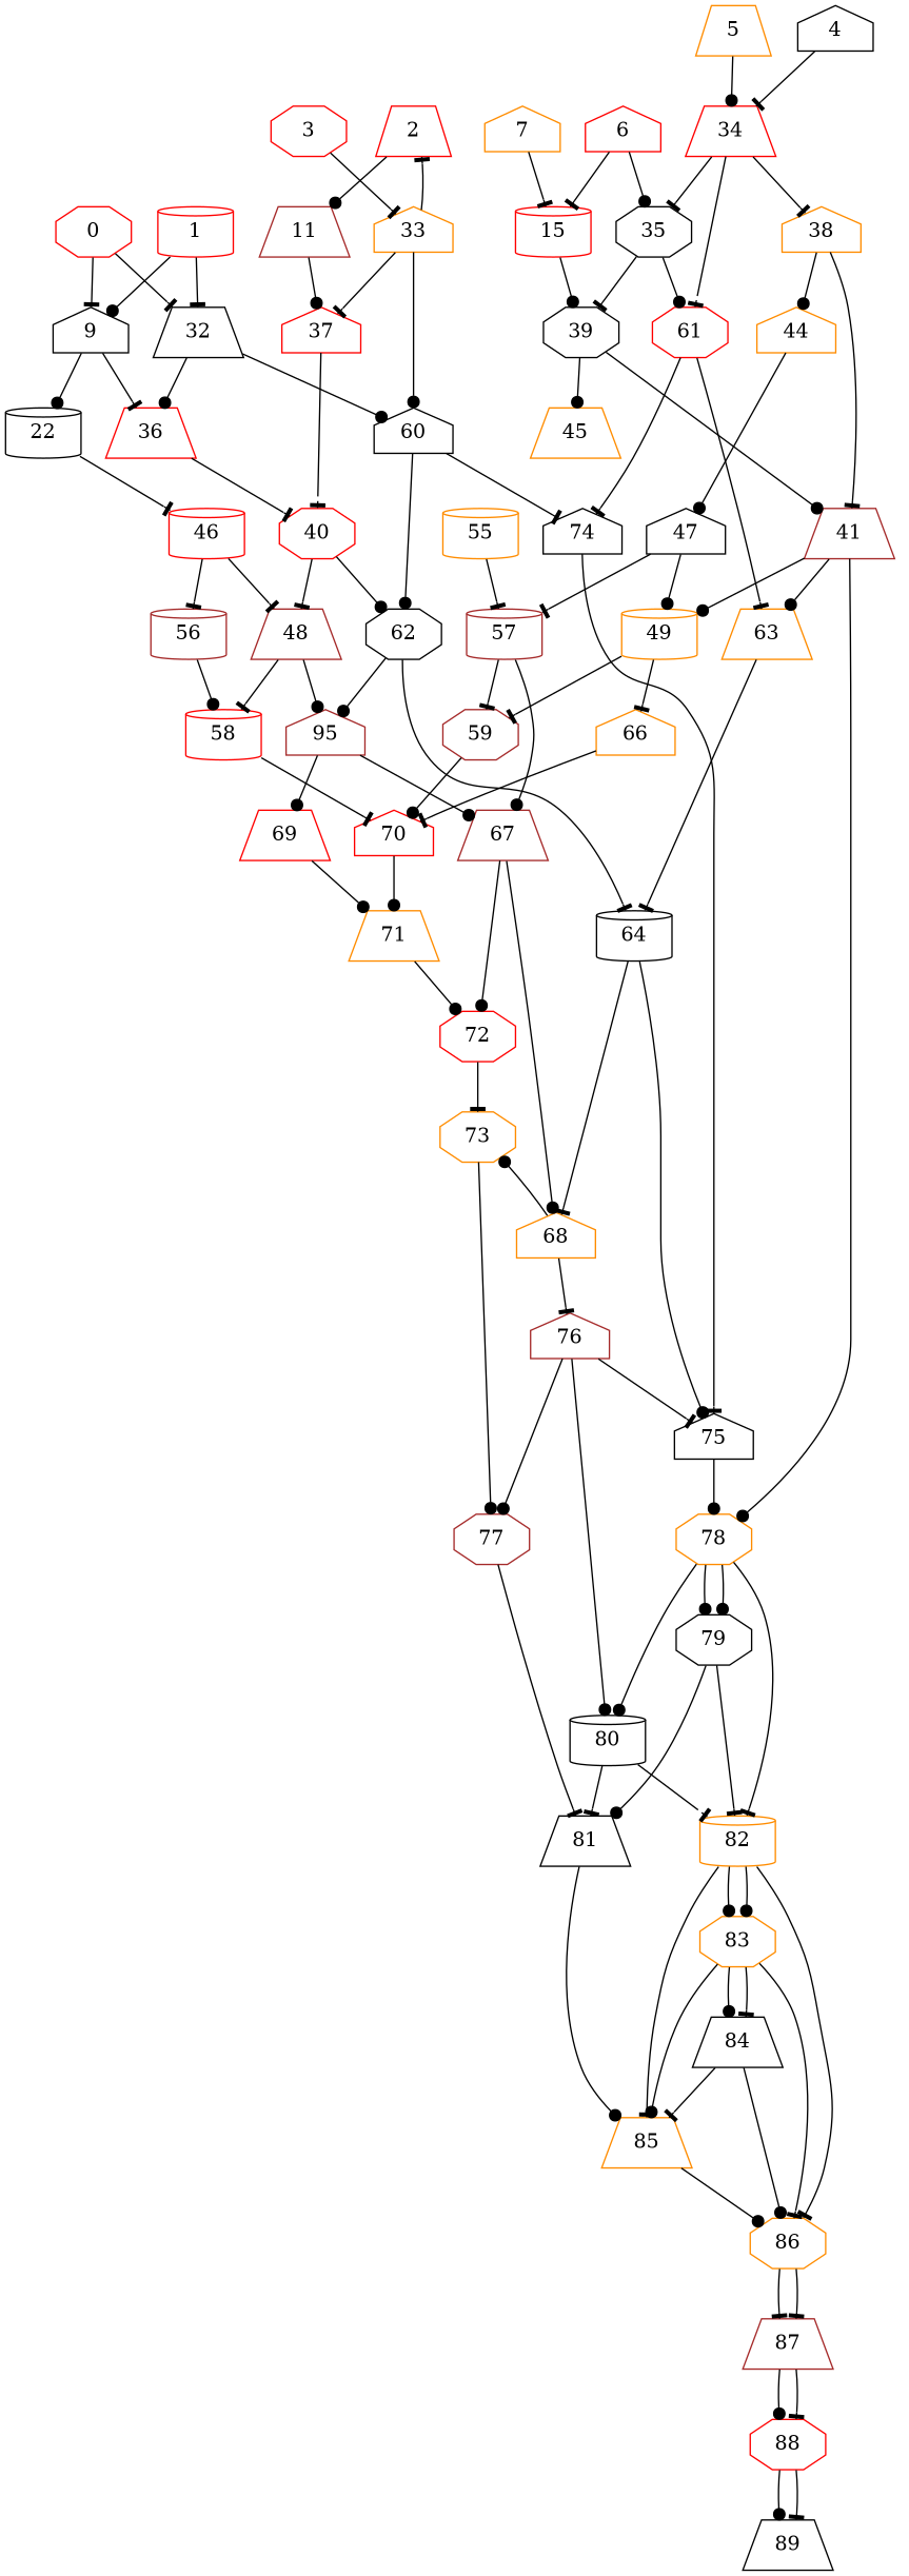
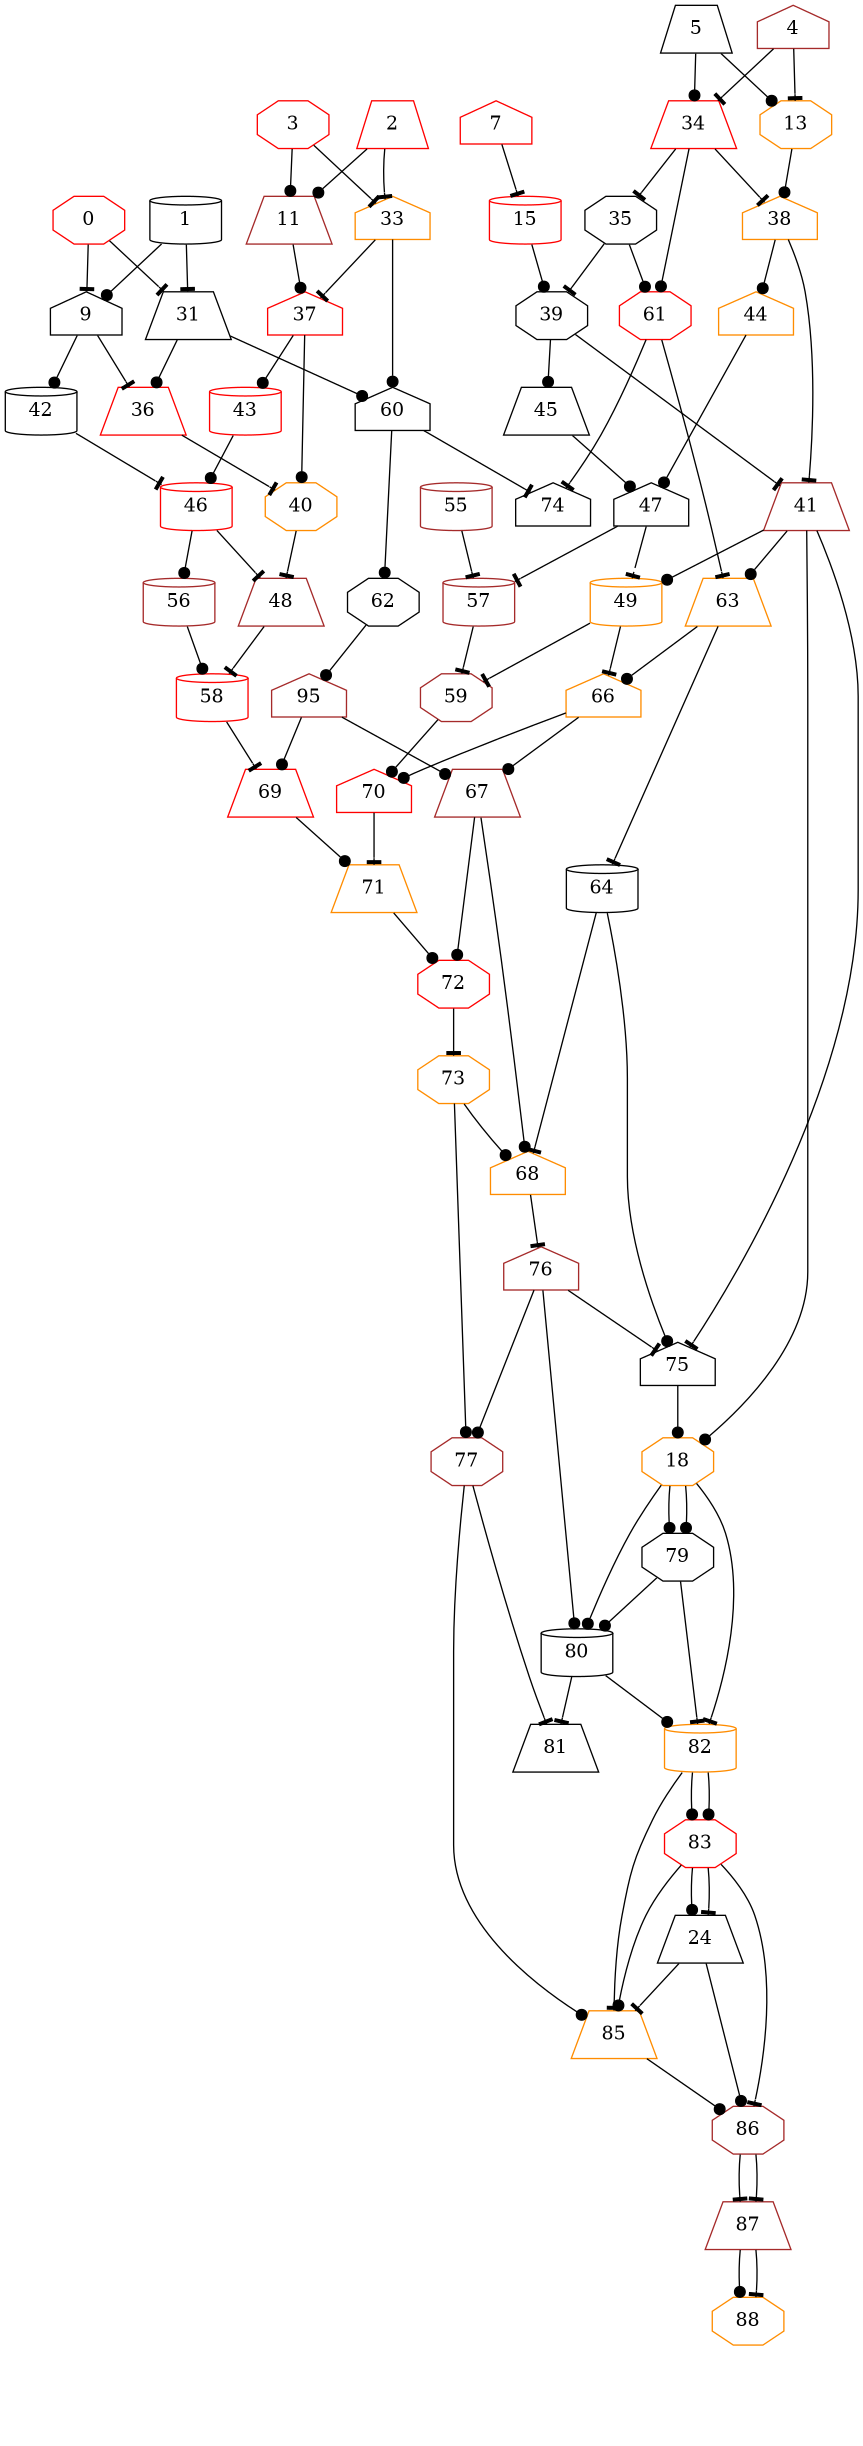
  digraph {
    node [color=black shape=trapezium]
    edge [arrowhead=dot]
    0 [color=red shape=octagon]
    9 [shape=house]
-   32
+   32 [label=31]
    36 [color=red]
-   42 [shape=cylinder label=22]
+   42 [shape=cylinder]
    60 [shape=house]
-   1 [color=red shape=cylinder]
+   1 [shape=cylinder]
    2 [color=red]
    11 [color=brown]
    33 [color=darkorange shape=house]
    37 [color=red shape=house]
    3 [color=red shape=octagon]
-   4 [shape=house]
+   4 [color=brown shape=house]
+   13 [color=darkorange shape=octagon]
    34 [color=red]
    38 [color=darkorange shape=house]
    35 [shape=octagon]
    61 [color=red shape=octagon]
-   5 [color=darkorange]
-   6 [color=red shape=house]
+   5
    15 [color=red shape=cylinder]
    39 [shape=octagon]
-   7 [color=darkorange shape=house]
-   40 [color=red shape=octagon]
+   7 [color=red shape=house]
+   40 [color=darkorange shape=octagon]
+   43 [color=red shape=cylinder]
    41 [color=brown]
    44 [color=darkorange shape=house]
-   45 [color=darkorange]
+   45
    62 [shape=octagon]
    74 [shape=house]
    63 [color=darkorange]
    48 [color=brown]
    46 [color=red shape=cylinder]
    49 [color=darkorange shape=cylinder]
-   78 [color=darkorange shape=octagon]
+   78 [color=darkorange shape=octagon label=18]
    47 [shape=house]
    58 [color=red shape=cylinder]
    n38 [color=brown label=95 shape=house]
    64 [shape=cylinder]
    59 [color=brown shape=octagon]
    66 [color=darkorange shape=house]
    56 [color=brown shape=cylinder]
    57 [color=brown shape=cylinder]
    69 [color=red]
    67 [color=brown]
    70 [color=red shape=house]
-   55 [color=darkorange shape=cylinder]
+   55 [color=brown shape=cylinder]
    71 [color=darkorange]
    75 [shape=house]
    68 [color=darkorange shape=house]
    73 [color=darkorange shape=octagon]
    76 [color=brown shape=house]
    72 [color=red shape=octagon]
    77 [color=brown shape=octagon]
    80 [shape=cylinder]
    81
    79 [shape=octagon]
    82 [color=darkorange shape=cylinder]
    85 [color=darkorange]
-   83 [color=darkorange shape=octagon]
-   86 [color=darkorange shape=octagon]
-   84
+   83 [color=red shape=octagon]
+   86 [color=brown shape=octagon]
+   84 [label=24]
    87 [color=brown]
-   88 [color=red shape=octagon]
-   89
+   88 [color=darkorange shape=octagon]
    0 -> 9 [arrowhead=tee]
    0 -> 32 [arrowhead=tee]
    9 -> 36 [arrowhead=tee]
    9 -> 42
    32 -> 36
    32 -> 60
    36 -> 40 [arrowhead=tee]
    42 -> 46 [arrowhead=tee]
    60 -> 62
    60 -> 74 [arrowhead=tee]
    1 -> 9
    1 -> 32 [arrowhead=tee]
    2 -> 11
-   33 -> 2 [arrowhead=tee]
+   2 -> 33 [arrowhead=tee]
    11 -> 37
    33 -> 60
    33 -> 37 [arrowhead=tee]
-   37 -> 40 [arrowhead=tee]
+   37 -> 40
+   37 -> 43
+   3 -> 11
    3 -> 33 [arrowhead=tee]
+   4 -> 13 [arrowhead=tee]
    4 -> 34 [arrowhead=tee]
+   13 -> 38
    34 -> 38 [arrowhead=tee]
    34 -> 35 [arrowhead=tee]
-   34 -> 61 [arrowhead=tee]
+   34 -> 61
    38 -> 41 [arrowhead=tee]
    38 -> 44
    35 -> 61
    35 -> 39 [arrowhead=tee]
    61 -> 74 [arrowhead=tee]
    61 -> 63 [arrowhead=tee]
+   5 -> 13
    5 -> 34
-   6 -> 35
-   6 -> 15 [arrowhead=tee]
    15 -> 39
-   39 -> 41
+   39 -> 41 [arrowhead=tee]
    39 -> 45
    7 -> 15 [arrowhead=tee]
-   40 -> 62
    40 -> 48 [arrowhead=tee]
+   43 -> 46
    41 -> 63
    41 -> 49
    41 -> 78
    44 -> 47
+   45 -> 47
    62 -> n38
-   62 -> 64 [arrowhead=tee]
-   74 -> 75 [arrowhead=tee]
+   41 -> 75 [arrowhead=tee]
    63 -> 64 [arrowhead=tee]
+   63 -> 66
    48 -> 58 [arrowhead=tee]
-   48 -> n38
    46 -> 48 [arrowhead=tee]
-   46 -> 56 [arrowhead=tee]
+   46 -> 56
    49 -> 59 [arrowhead=tee]
    49 -> 66 [arrowhead=tee]
    78 -> 80
    78 -> 79
    78 -> 79
    78 -> 82 [arrowhead=tee]
-   47 -> 49
+   47 -> 49 [arrowhead=tee]
    47 -> 57 [arrowhead=tee]
-   58 -> 70 [arrowhead=tee]
+   58 -> 69 [arrowhead=tee]
    n38 -> 69
    n38 -> 67
    64 -> 75
    64 -> 68 [arrowhead=tee]
    59 -> 70
-   57 -> 67
-   66 -> 70 [arrowhead=tee]
+   66 -> 67
+   66 -> 70
    56 -> 58
    57 -> 59 [arrowhead=tee]
    69 -> 71
    67 -> 68
    67 -> 72
-   70 -> 71
+   70 -> 71 [arrowhead=tee]
    55 -> 57 [arrowhead=tee]
    71 -> 72
    75 -> 78
-   68 -> 73
+   73 -> 68
    68 -> 76 [arrowhead=tee]
    73 -> 77
    76 -> 75 [arrowhead=tee]
    76 -> 77
    76 -> 80
    72 -> 73 [arrowhead=tee]
    77 -> 81 [arrowhead=tee]
    80 -> 81 [arrowhead=tee]
-   80 -> 82 [arrowhead=tee]
-   81 -> 85
-   79 -> 81
+   80 -> 82
+   77 -> 85
+   79 -> 80
    79 -> 82 [arrowhead=tee]
    82 -> 85 [arrowhead=tee]
    82 -> 83
    82 -> 83
-   82 -> 86 [arrowhead=tee]
    85 -> 86
    83 -> 85
    83 -> 86 [arrowhead=tee]
    83 -> 84
    83 -> 84 [arrowhead=tee]
    86 -> 87 [arrowhead=tee]
    86 -> 87 [arrowhead=tee]
    84 -> 85 [arrowhead=tee]
    84 -> 86
    87 -> 88
    87 -> 88 [arrowhead=tee]
-   88 -> 89
-   88 -> 89 [arrowhead=tee]
  }
